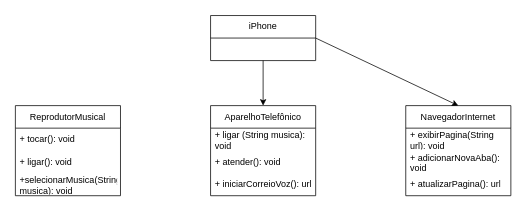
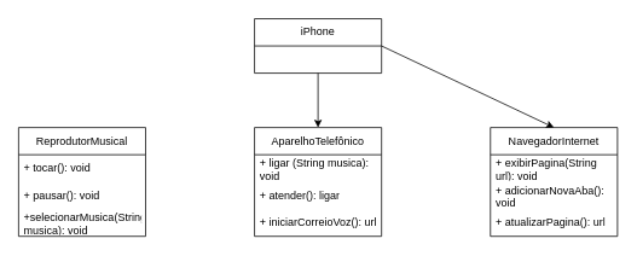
  <mxCell id="0" />
  <mxCell id="1" parent="0" />
  <mxCell id="2" value="iPhone" style="swimlane;fontStyle=0;childLayout=stackLayout;horizontal=1;startSize=30;horizontalStack=0;resizeParent=1;resizeParentMax=0;resizeLast=0;collapsible=1;marginBottom=0;whiteSpace=wrap;html=1;" vertex="1" parent="1"><mxGeometry x="280" y="20" width="140" height="60" as="geometry" /></mxCell>
  <mxCell id="3" value="" style="endArrow=classic;html=1;rounded=0;entryX=0.5;entryY=0;entryDx=0;entryDy=0;" edge="1" parent="2" target="8"><mxGeometry width="50" height="50" relative="1" as="geometry"><mxPoint x="70" y="60" as="sourcePoint" /><mxPoint x="120" y="10" as="targetPoint" /></mxGeometry></mxCell>
  <mxCell id="4" value="ReprodutorMusical" style="swimlane;fontStyle=0;childLayout=stackLayout;horizontal=1;startSize=30;horizontalStack=0;resizeParent=1;resizeParentMax=0;resizeLast=0;collapsible=1;marginBottom=0;whiteSpace=wrap;html=1;" vertex="1" parent="1"><mxGeometry x="20" y="140" width="140" height="120" as="geometry" /></mxCell>
  <mxCell id="5" value="+ tocar(): void" style="text;strokeColor=none;fillColor=none;align=left;verticalAlign=middle;spacingLeft=4;spacingRight=4;overflow=hidden;points=[[0,0.5],[1,0.5]];portConstraint=eastwest;rotatable=0;whiteSpace=wrap;html=1;" vertex="1" parent="4"><mxGeometry y="30" width="140" height="30" as="geometry" /></mxCell>
- <mxCell id="6" value="+ ligar(): void" style="text;strokeColor=none;fillColor=none;align=left;verticalAlign=middle;spacingLeft=4;spacingRight=4;overflow=hidden;points=[[0,0.5],[1,0.5]];portConstraint=eastwest;rotatable=0;whiteSpace=wrap;html=1;" vertex="1" parent="4"><mxGeometry y="60" width="140" height="30" as="geometry" /></mxCell>
+ <mxCell id="6" value="+ pausar(): void" style="text;strokeColor=none;fillColor=none;align=left;verticalAlign=middle;spacingLeft=4;spacingRight=4;overflow=hidden;points=[[0,0.5],[1,0.5]];portConstraint=eastwest;rotatable=0;whiteSpace=wrap;html=1;" vertex="1" parent="4"><mxGeometry y="60" width="140" height="30" as="geometry" /></mxCell>
  <mxCell id="7" value="+selecionarMusica(String musica): void" style="text;strokeColor=none;fillColor=none;align=left;verticalAlign=middle;spacingLeft=4;spacingRight=4;overflow=hidden;points=[[0,0.5],[1,0.5]];portConstraint=eastwest;rotatable=0;whiteSpace=wrap;html=1;" vertex="1" parent="4"><mxGeometry y="90" width="140" height="30" as="geometry" /></mxCell>
  <mxCell id="8" value="AparelhoTelefônico" style="swimlane;fontStyle=0;childLayout=stackLayout;horizontal=1;startSize=30;horizontalStack=0;resizeParent=1;resizeParentMax=0;resizeLast=0;collapsible=1;marginBottom=0;whiteSpace=wrap;html=1;" vertex="1" parent="1"><mxGeometry x="280" y="140" width="140" height="120" as="geometry" /></mxCell>
  <mxCell id="9" value="+ ligar (String musica): void" style="text;strokeColor=none;fillColor=none;align=left;verticalAlign=middle;spacingLeft=4;spacingRight=4;overflow=hidden;points=[[0,0.5],[1,0.5]];portConstraint=eastwest;rotatable=0;whiteSpace=wrap;html=1;" vertex="1" parent="8"><mxGeometry y="30" width="140" height="30" as="geometry" /></mxCell>
- <mxCell id="10" value="+ atender(): void" style="text;strokeColor=none;fillColor=none;align=left;verticalAlign=middle;spacingLeft=4;spacingRight=4;overflow=hidden;points=[[0,0.5],[1,0.5]];portConstraint=eastwest;rotatable=0;whiteSpace=wrap;html=1;" vertex="1" parent="8"><mxGeometry y="60" width="140" height="30" as="geometry" /></mxCell>
+ <mxCell id="10" value="+ atender(): ligar" style="text;strokeColor=none;fillColor=none;align=left;verticalAlign=middle;spacingLeft=4;spacingRight=4;overflow=hidden;points=[[0,0.5],[1,0.5]];portConstraint=eastwest;rotatable=0;whiteSpace=wrap;html=1;" vertex="1" parent="8"><mxGeometry y="60" width="140" height="30" as="geometry" /></mxCell>
  <mxCell id="11" value="+ iniciarCorreioVoz(): url" style="text;strokeColor=none;fillColor=none;align=left;verticalAlign=middle;spacingLeft=4;spacingRight=4;overflow=hidden;points=[[0,0.5],[1,0.5]];portConstraint=eastwest;rotatable=0;whiteSpace=wrap;html=1;" vertex="1" parent="8"><mxGeometry y="90" width="140" height="30" as="geometry" /></mxCell>
  <mxCell id="12" value="NavegadorInternet" style="swimlane;fontStyle=0;childLayout=stackLayout;horizontal=1;startSize=30;horizontalStack=0;resizeParent=1;resizeParentMax=0;resizeLast=0;collapsible=1;marginBottom=0;whiteSpace=wrap;html=1;" vertex="1" parent="1"><mxGeometry x="540" y="140" width="140" height="120" as="geometry" /></mxCell>
  <mxCell id="13" value="+ exibirPagina(String url): void" style="text;strokeColor=none;fillColor=none;align=left;verticalAlign=middle;spacingLeft=4;spacingRight=4;overflow=hidden;points=[[0,0.5],[1,0.5]];portConstraint=eastwest;rotatable=0;whiteSpace=wrap;html=1;" vertex="1" parent="12"><mxGeometry y="30" width="140" height="30" as="geometry" /></mxCell>
  <mxCell id="14" value="+ adicionarNovaAba(): void" style="text;strokeColor=none;fillColor=none;align=left;verticalAlign=middle;spacingLeft=4;spacingRight=4;overflow=hidden;points=[[0,0.5],[1,0.5]];portConstraint=eastwest;rotatable=0;whiteSpace=wrap;html=1;" vertex="1" parent="12"><mxGeometry y="60" width="140" height="30" as="geometry" /></mxCell>
  <mxCell id="15" value="+ atualizarPagina(): url" style="text;strokeColor=none;fillColor=none;align=left;verticalAlign=middle;spacingLeft=4;spacingRight=4;overflow=hidden;points=[[0,0.5],[1,0.5]];portConstraint=eastwest;rotatable=0;whiteSpace=wrap;html=1;" vertex="1" parent="12"><mxGeometry y="90" width="140" height="30" as="geometry" /></mxCell>
  <mxCell id="16" value="" style="endArrow=classic;html=1;rounded=0;entryX=0.5;entryY=0;entryDx=0;entryDy=0;" edge="1" parent="1" target="12"><mxGeometry width="50" height="50" relative="1" as="geometry"><mxPoint x="420" y="50" as="sourcePoint" /><mxPoint x="470" y="0" as="targetPoint" /></mxGeometry></mxCell>
